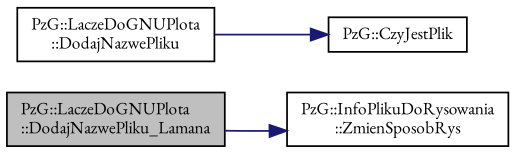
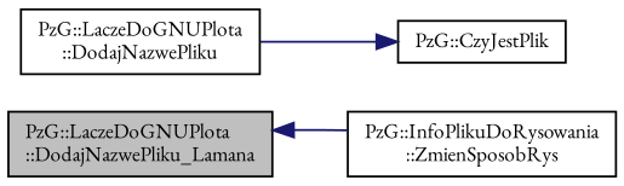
  digraph {
    fontname="EB Garamond"
    rankdir=LR
    node [color=black fillcolor=white fontname="EB Garamond" fontsize=10 shape=record style=filled]
    edge [color=midnightblue fontname="EB Garamond" fontsize=10 labelfontname=Helvetica labelfontsize=10 style=solid]
    n1 [fillcolor=grey75 fontcolor=black height=0.2 label="PzG::LaczeDoGNUPlota\l::DodajNazwePliku_Lamana" width=0.4]
    n2 [height=0.2 label="PzG::InfoPlikuDoRysowania\l::ZmienSposobRys" width=0.4]
    n3 [height=0.2 label="PzG::LaczeDoGNUPlota\l::DodajNazwePliku" width=0.4]
    n4 [height=0.2 label="PzG::CzyJestPlik" width=0.4]
-   n1 -> n2
+   n2 -> n1
    n3 -> n4
  }
